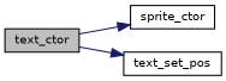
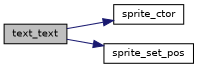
  digraph {
    rankdir=LR
    node [color=black fillcolor=white fontname=Helvetica fontsize=10 shape=record style=filled]
    edge [color=midnightblue fontname=Helvetica fontsize=10 labelfontname=Helvetica labelfontsize=10 style=solid]
-   n1 [fillcolor=grey75 fontcolor=black height=0.2 label=text_ctor width=0.4]
+   n1 [fillcolor=grey75 fontcolor=black height=0.2 label=text_text width=0.4]
    n2 [height=0.2 label=sprite_ctor width=0.4]
-   n3 [height=0.2 label=text_set_pos width=0.4]
+   n3 [height=0.2 label=sprite_set_pos width=0.4]
    n1 -> n2
    n1 -> n3
  }
